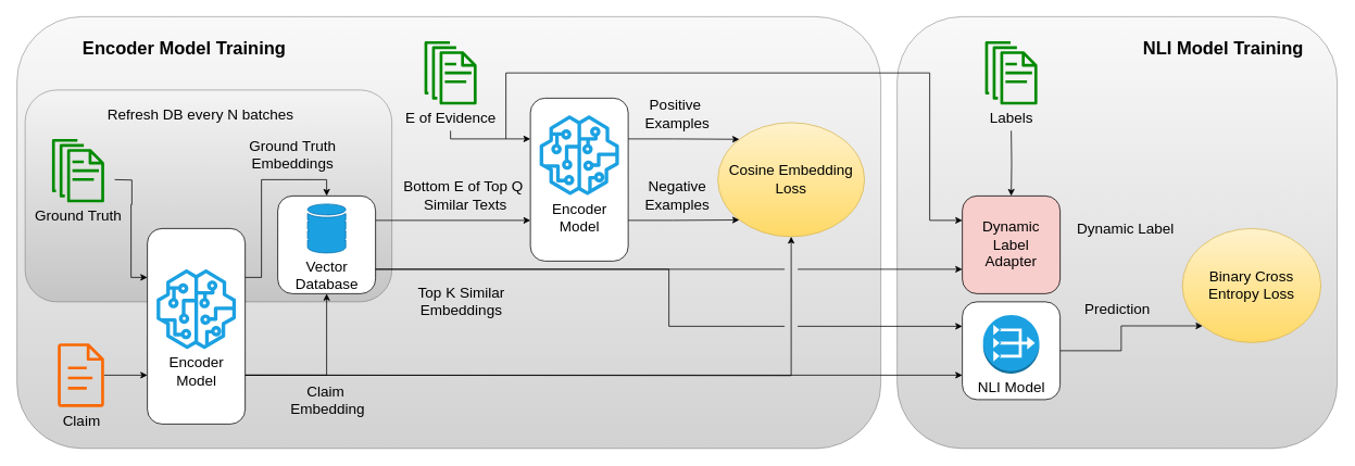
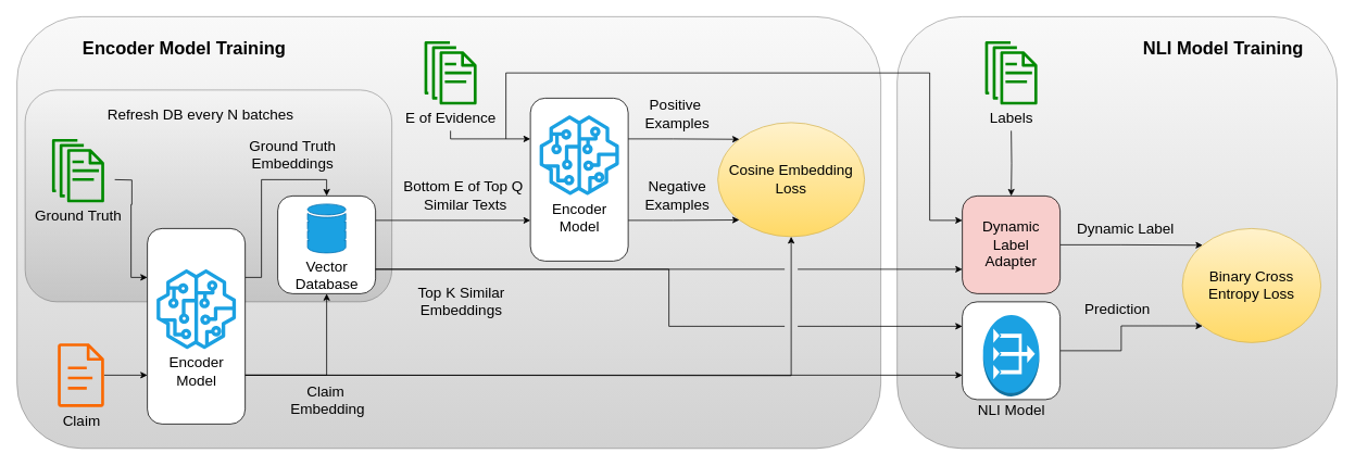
  <mxCell id="0" />
  <mxCell id="1" parent="0" />
  <mxCell id="2" value="" style="rounded=1;whiteSpace=wrap;html=1;fillColor=#f5f5f5;gradientColor=#b3b3b3;strokeColor=#666666;opacity=60;glass=0;shadow=0;" vertex="1" parent="1"><mxGeometry x="1100" y="20" width="540" height="530" as="geometry" /></mxCell>
  <mxCell id="3" value="" style="rounded=1;whiteSpace=wrap;html=1;fillColor=#f5f5f5;gradientColor=#b3b3b3;strokeColor=#666666;opacity=60;glass=0;shadow=0;" vertex="1" parent="1"><mxGeometry x="20" y="20" width="1060" height="530" as="geometry" /></mxCell>
  <mxCell id="4" value="" style="rounded=1;whiteSpace=wrap;html=1;fillColor=#f5f5f5;strokeColor=#666666;opacity=60;glass=0;shadow=0;gradientColor=#b3b3b3;gradientDirection=south;" vertex="1" parent="1"><mxGeometry x="30" y="110" width="450" height="260" as="geometry" /></mxCell>
  <mxCell id="5" style="edgeStyle=orthogonalEdgeStyle;rounded=0;orthogonalLoop=1;jettySize=auto;html=1;entryX=0;entryY=0.75;entryDx=0;entryDy=0;exitX=1;exitY=0.75;exitDx=0;exitDy=0;" edge="1" parent="1" source="9" target="12"><mxGeometry relative="1" as="geometry"><mxPoint x="300" y="480" as="sourcePoint" /><mxPoint x="1650" y="480" as="targetPoint" /></mxGeometry></mxCell>
  <mxCell id="6" value="&lt;div style=&quot;font-size: 18px;&quot;&gt;&lt;font style=&quot;font-size: 18px;&quot;&gt;Claim&amp;nbsp;&lt;/font&gt;&lt;/div&gt;&lt;div style=&quot;font-size: 18px;&quot;&gt;&lt;font style=&quot;font-size: 18px;&quot;&gt;Embedding&lt;/font&gt;&lt;/div&gt;" style="edgeLabel;html=1;align=center;verticalAlign=middle;resizable=0;points=[];labelBackgroundColor=none;" vertex="1" connectable="0" parent="5"><mxGeometry x="-0.439" y="3" relative="1" as="geometry"><mxPoint x="-147" y="33" as="offset" /></mxGeometry></mxCell>
  <mxCell id="7" style="edgeStyle=orthogonalEdgeStyle;rounded=0;orthogonalLoop=1;jettySize=auto;html=1;exitX=1;exitY=0.25;exitDx=0;exitDy=0;entryX=0.5;entryY=0;entryDx=0;entryDy=0;" edge="1" parent="1" source="9" target="14"><mxGeometry relative="1" as="geometry" /></mxCell>
  <mxCell id="8" style="edgeStyle=orthogonalEdgeStyle;rounded=0;orthogonalLoop=1;jettySize=auto;html=1;exitX=1;exitY=0.75;exitDx=0;exitDy=0;entryX=0.5;entryY=1;entryDx=0;entryDy=0;" edge="1" parent="1" source="9" target="14"><mxGeometry relative="1" as="geometry" /></mxCell>
  <mxCell id="9" value="" style="rounded=1;whiteSpace=wrap;html=1;" vertex="1" parent="1"><mxGeometry y="280" width="120" height="240" as="geometry" x="180" /></mxCell>
  <mxCell id="10" style="edgeStyle=orthogonalEdgeStyle;rounded=0;orthogonalLoop=1;jettySize=auto;html=1;entryX=0;entryY=1;entryDx=0;entryDy=0;" edge="1" parent="1" source="12" target="41"><mxGeometry relative="1" as="geometry"><mxPoint x="1410" y="430" as="targetPoint" /></mxGeometry></mxCell>
  <mxCell id="11" value="&lt;font style=&quot;font-size: 18px;&quot;&gt;Prediction&lt;/font&gt;" style="edgeLabel;html=1;align=center;verticalAlign=middle;resizable=0;points=[];labelBackgroundColor=none;" vertex="1" connectable="0" parent="10"><mxGeometry x="0.731" y="-1" relative="1" as="geometry"><mxPoint x="-78" y="-22" as="offset" /></mxGeometry></mxCell>
  <mxCell id="12" value="" style="rounded=1;whiteSpace=wrap;html=1;" vertex="1" parent="1"><mxGeometry x="1180" y="370" width="120" height="120" as="geometry" /></mxCell>
  <mxCell id="13" style="edgeStyle=orthogonalEdgeStyle;rounded=0;orthogonalLoop=1;jettySize=auto;html=1;exitX=1;exitY=0.25;exitDx=0;exitDy=0;entryX=0;entryY=0.75;entryDx=0;entryDy=0;" edge="1" parent="1" source="14" target="33"><mxGeometry relative="1" as="geometry"><mxPoint x="620" y="270" as="targetPoint" /></mxGeometry></mxCell>
  <mxCell id="14" value="" style="rounded=1;whiteSpace=wrap;html=1;" vertex="1" parent="1"><mxGeometry x="340" width="120" height="120" as="geometry" y="240" /></mxCell>
  <mxCell id="15" value="&lt;div style=&quot;font-size: 18px;&quot;&gt;&lt;font style=&quot;font-size: 18px;&quot; color=&quot;#000000&quot;&gt;Encoder&lt;/font&gt;&lt;/div&gt;&lt;div style=&quot;font-size: 18px;&quot;&gt;&lt;font style=&quot;font-size: 18px;&quot; color=&quot;#000000&quot;&gt;Model&lt;/font&gt;&lt;/div&gt;" style="sketch=0;outlineConnect=0;fontColor=#ffffff;fillColor=#1ba1e2;strokeColor=#006EAF;dashed=0;verticalLabelPosition=bottom;verticalAlign=top;align=center;html=1;fontSize=12;fontStyle=0;aspect=fixed;pointerEvents=1;shape=mxgraph.aws4.sagemaker_model;" vertex="1" parent="1"><mxGeometry x="191" y="330" width="98" height="98" as="geometry" /></mxCell>
- <mxCell id="16" value="&lt;font style=&quot;font-size: 18px;&quot; color=&quot;#000000&quot;&gt;NLI Model&lt;br&gt;&lt;/font&gt;" style="outlineConnect=0;dashed=0;verticalLabelPosition=bottom;verticalAlign=top;align=center;html=1;shape=mxgraph.aws3.vpc_nat_gateway;fillColor=#1ba1e2;strokeColor=#006EAF;fontColor=#ffffff;" vertex="1" parent="1"><mxGeometry x="1205.5" y="386" width="69" height="72" as="geometry" /></mxCell>
+ <mxCell id="16" value="&lt;font style=&quot;font-size: 18px;&quot; color=&quot;#000000&quot;&gt;NLI Model&lt;br&gt;&lt;/font&gt;" style="outlineConnect=0;dashed=0;verticalLabelPosition=bottom;verticalAlign=top;align=center;html=1;shape=mxgraph.aws3.vpc_nat_gateway;fillColor=#1ba1e2;strokeColor=#006EAF;fontColor=#ffffff;" vertex="1" parent="1"><mxGeometry x="1205.5" y="386" width="69" height="100" as="geometry" /></mxCell>
  <mxCell id="17" style="edgeStyle=orthogonalEdgeStyle;rounded=0;orthogonalLoop=1;jettySize=auto;html=1;entryX=0;entryY=0.75;entryDx=0;entryDy=0;" edge="1" parent="1" source="18" target="9"><mxGeometry relative="1" as="geometry" /></mxCell>
  <mxCell id="18" value="&lt;font style=&quot;font-size: 18px;&quot; color=&quot;#000000&quot;&gt;Claim&lt;/font&gt;" style="sketch=0;outlineConnect=0;fillColor=#fa6800;strokeColor=#C73500;dashed=0;verticalLabelPosition=bottom;verticalAlign=top;align=center;html=1;fontSize=12;fontStyle=0;aspect=fixed;pointerEvents=1;shape=mxgraph.aws4.document;fontColor=#000000;" vertex="1" parent="1"><mxGeometry x="70" y="421" width="57" height="78" as="geometry" /></mxCell>
  <mxCell id="19" style="edgeStyle=orthogonalEdgeStyle;rounded=0;orthogonalLoop=1;jettySize=auto;html=1;entryX=0;entryY=0.25;entryDx=0;entryDy=0;" edge="1" parent="1" target="9"><mxGeometry relative="1" as="geometry"><mxPoint x="140" y="220" as="sourcePoint" /><mxPoint y="220.059" as="targetPoint" x="180" /></mxGeometry></mxCell>
  <mxCell id="20" value="&lt;font style=&quot;font-size: 18px;&quot;&gt;&lt;font style=&quot;font-size: 18px;&quot; color=&quot;#000000&quot;&gt;Ground Truth&lt;/font&gt;&lt;br&gt;&lt;/font&gt;" style="sketch=0;outlineConnect=0;dashed=0;verticalLabelPosition=bottom;verticalAlign=top;align=center;html=1;fontSize=12;fontStyle=0;aspect=fixed;pointerEvents=1;shape=mxgraph.aws4.documents;fillColor=#008a00;strokeColor=#005700;fontColor=#ffffff;" vertex="1" parent="1"><mxGeometry x="63" y="170" width="64" height="78" as="geometry" /></mxCell>
  <mxCell id="21" value="&lt;div style=&quot;font-size: 18px;&quot;&gt;&lt;font style=&quot;font-size: 18px;&quot; color=&quot;#000000&quot;&gt;Vector&lt;/font&gt;&lt;/div&gt;&lt;div style=&quot;font-size: 18px;&quot;&gt;&lt;font style=&quot;font-size: 18px;&quot; color=&quot;#000000&quot;&gt;Database&lt;/font&gt;&lt;/div&gt;" style="sketch=0;html=1;aspect=fixed;strokeColor=#006EAF;shadow=0;fillColor=#1ba1e2;verticalAlign=top;labelPosition=center;verticalLabelPosition=bottom;shape=mxgraph.gcp2.database_2;fontColor=#ffffff;" vertex="1" parent="1"><mxGeometry x="376.6" y="250" width="46.8" height="60" as="geometry" /></mxCell>
  <mxCell id="22" value="&lt;div style=&quot;font-size: 18px;&quot;&gt;&lt;font style=&quot;font-size: 18px;&quot;&gt;Top K Similar&lt;/font&gt;&lt;/div&gt;&lt;div style=&quot;font-size: 18px;&quot;&gt;&lt;font style=&quot;font-size: 18px;&quot;&gt;Embeddings&lt;br&gt;&lt;/font&gt;&lt;/div&gt;" style="text;html=1;align=center;verticalAlign=middle;resizable=0;points=[];autosize=1;strokeColor=none;fillColor=none;" vertex="1" parent="1"><mxGeometry x="500" y="340" width="130" height="60" as="geometry" /></mxCell>
  <mxCell id="23" value="&lt;font style=&quot;font-size: 18px;&quot;&gt;Refresh DB every N batches&lt;/font&gt;" style="text;html=1;align=center;verticalAlign=middle;resizable=0;points=[];autosize=1;strokeColor=none;fillColor=none;" vertex="1" parent="1"><mxGeometry x="120" y="120" width="250" height="40" as="geometry" /></mxCell>
  <mxCell id="24" value="&lt;font style=&quot;font-size: 19px;&quot;&gt;&lt;b style=&quot;font-size: 22px;&quot;&gt;&lt;font style=&quot;font-size: 22px;&quot;&gt;Encoder Model Training&lt;br&gt;&lt;/font&gt;&lt;/b&gt;&lt;/font&gt;" style="text;html=1;align=center;verticalAlign=middle;resizable=0;points=[];autosize=1;strokeColor=none;fillColor=none;" vertex="1" parent="1"><mxGeometry x="90" y="40" width="270" height="40" as="geometry" /></mxCell>
  <mxCell id="25" value="&lt;div style=&quot;font-size: 18px;&quot;&gt;&lt;font style=&quot;font-size: 18px;&quot;&gt;Ground Truth&lt;/font&gt;&lt;/div&gt;&lt;div style=&quot;font-size: 18px;&quot;&gt;&lt;font style=&quot;font-size: 18px;&quot;&gt;&lt;font style=&quot;font-size: 18px;&quot;&gt;Embeddings&lt;/font&gt;&lt;font style=&quot;font-size: 18px;&quot;&gt;&lt;br&gt;&lt;/font&gt;&lt;/font&gt;&lt;/div&gt;" style="text;html=1;align=center;verticalAlign=middle;resizable=0;points=[];autosize=1;strokeColor=none;fillColor=none;" vertex="1" parent="1"><mxGeometry x="293.4" y="160" width="130" height="60" as="geometry" /></mxCell>
  <mxCell id="26" value="&lt;div style=&quot;font-size: 18px;&quot;&gt;&lt;font style=&quot;font-size: 18px;&quot;&gt;Bottom E of Top Q&amp;nbsp;&lt;/font&gt;&lt;/div&gt;&lt;div style=&quot;font-size: 18px;&quot;&gt;&lt;font style=&quot;font-size: 18px;&quot;&gt;Similar&lt;font style=&quot;font-size: 18px;&quot;&gt; Texts&lt;/font&gt;&lt;font style=&quot;font-size: 18px;&quot;&gt;&lt;br&gt;&lt;/font&gt;&lt;/font&gt;&lt;/div&gt;" style="text;html=1;align=center;verticalAlign=middle;resizable=0;points=[];autosize=1;strokeColor=none;fillColor=none;" vertex="1" parent="1"><mxGeometry x="480" y="210" width="180" height="60" as="geometry" /></mxCell>
  <mxCell id="27" style="edgeStyle=orthogonalEdgeStyle;rounded=0;orthogonalLoop=1;jettySize=auto;html=1;entryX=0;entryY=0.25;entryDx=0;entryDy=0;" edge="1" parent="1" target="33"><mxGeometry relative="1" as="geometry"><mxPoint x="552" y="160" as="sourcePoint" /><Array as="points"><mxPoint x="552" y="170" /></Array></mxGeometry></mxCell>
  <mxCell id="28" style="edgeStyle=orthogonalEdgeStyle;rounded=0;orthogonalLoop=1;jettySize=auto;html=1;entryX=0;entryY=0.25;entryDx=0;entryDy=0;" edge="1" parent="1" target="40"><mxGeometry relative="1" as="geometry"><mxPoint x="620" y="170" as="sourcePoint" /><Array as="points"><mxPoint x="620" y="89" /><mxPoint x="1140" y="89" /><mxPoint x="1140" y="270" /></Array></mxGeometry></mxCell>
  <mxCell id="29" value="&lt;font style=&quot;font-size: 18px;&quot; color=&quot;#000000&quot;&gt;E of Evidence&lt;/font&gt;" style="sketch=0;outlineConnect=0;dashed=0;verticalLabelPosition=bottom;verticalAlign=top;align=center;html=1;fontSize=12;fontStyle=0;aspect=fixed;pointerEvents=1;shape=mxgraph.aws4.documents;fillColor=#008a00;strokeColor=#005700;fontColor=#ffffff;" vertex="1" parent="1"><mxGeometry x="520" y="50" width="64" height="78" as="geometry" /></mxCell>
  <mxCell id="30" value="&lt;div style=&quot;font-size: 18px;&quot;&gt;&lt;font style=&quot;font-size: 18px;&quot;&gt;Cosine Embedding&lt;/font&gt;&lt;/div&gt;&lt;div style=&quot;font-size: 18px;&quot;&gt;&lt;font style=&quot;font-size: 18px;&quot;&gt;Loss&lt;/font&gt;&lt;br&gt;&lt;/div&gt;" style="ellipse;whiteSpace=wrap;html=1;fillColor=#fff2cc;gradientColor=#ffd966;strokeColor=#d6b656;" vertex="1" parent="1"><mxGeometry x="880" y="150" width="180" height="140" as="geometry" /></mxCell>
  <mxCell id="31" style="edgeStyle=orthogonalEdgeStyle;rounded=0;orthogonalLoop=1;jettySize=auto;html=1;exitX=1;exitY=0.25;exitDx=0;exitDy=0;entryX=0;entryY=0;entryDx=0;entryDy=0;" edge="1" parent="1" source="33" target="30"><mxGeometry relative="1" as="geometry" /></mxCell>
  <mxCell id="32" style="edgeStyle=orthogonalEdgeStyle;rounded=0;orthogonalLoop=1;jettySize=auto;html=1;exitX=1;exitY=0.75;exitDx=0;exitDy=0;entryX=0;entryY=1;entryDx=0;entryDy=0;" edge="1" parent="1" source="33" target="30"><mxGeometry relative="1" as="geometry" /></mxCell>
  <mxCell id="33" value="" style="rounded=1;whiteSpace=wrap;html=1;" vertex="1" parent="1"><mxGeometry x="650" y="120" width="120" height="200" as="geometry" /></mxCell>
  <mxCell id="34" value="&lt;div style=&quot;font-size: 18px;&quot;&gt;&lt;font style=&quot;font-size: 18px;&quot; color=&quot;#000000&quot;&gt;Encoder&lt;/font&gt;&lt;/div&gt;&lt;div style=&quot;font-size: 18px;&quot;&gt;&lt;font style=&quot;font-size: 18px;&quot; color=&quot;#000000&quot;&gt;Model&lt;/font&gt;&lt;/div&gt;" style="sketch=0;outlineConnect=0;fontColor=#ffffff;fillColor=#1ba1e2;strokeColor=#006EAF;dashed=0;verticalLabelPosition=bottom;verticalAlign=top;align=center;html=1;fontSize=12;fontStyle=0;aspect=fixed;pointerEvents=1;shape=mxgraph.aws4.sagemaker_model;" vertex="1" parent="1"><mxGeometry x="661" y="141" width="98" height="98" as="geometry" /></mxCell>
  <mxCell id="35" value="&lt;div&gt;&lt;font style=&quot;font-size: 18px;&quot;&gt;Positive&amp;nbsp;&lt;/font&gt;&lt;/div&gt;&lt;div&gt;&lt;font style=&quot;font-size: 18px;&quot;&gt;Examples&lt;/font&gt;&lt;/div&gt;" style="text;html=1;align=center;verticalAlign=middle;resizable=0;points=[];autosize=1;strokeColor=none;fillColor=none;" vertex="1" parent="1"><mxGeometry x="780" y="110" width="100" height="60" as="geometry" /></mxCell>
  <mxCell id="36" value="&lt;div&gt;&lt;font style=&quot;font-size: 18px;&quot;&gt;Negative&lt;/font&gt;&lt;/div&gt;&lt;div&gt;&lt;font style=&quot;font-size: 18px;&quot;&gt;Examples&lt;/font&gt;&lt;/div&gt;" style="text;html=1;align=center;verticalAlign=middle;resizable=0;points=[];autosize=1;strokeColor=none;fillColor=none;" vertex="1" parent="1"><mxGeometry x="780" y="210" width="100" height="60" as="geometry" /></mxCell>
  <mxCell id="37" style="edgeStyle=orthogonalEdgeStyle;rounded=0;orthogonalLoop=1;jettySize=auto;html=1;entryX=0.5;entryY=0;entryDx=0;entryDy=0;" edge="1" parent="1" target="40"><mxGeometry relative="1" as="geometry"><mxPoint x="1240" y="160" as="sourcePoint" /></mxGeometry></mxCell>
  <mxCell id="38" value="&lt;font style=&quot;font-size: 18px;&quot; color=&quot;#000000&quot;&gt;Labels&lt;/font&gt;" style="sketch=0;outlineConnect=0;dashed=0;verticalLabelPosition=bottom;verticalAlign=top;align=center;html=1;fontSize=12;fontStyle=0;aspect=fixed;pointerEvents=1;shape=mxgraph.aws4.documents;fillColor=#008a00;strokeColor=#005700;fontColor=#ffffff;" vertex="1" parent="1"><mxGeometry x="1208" y="50" width="64" height="78" as="geometry" /></mxCell>
+ <mxCell id="39" style="edgeStyle=orthogonalEdgeStyle;rounded=0;orthogonalLoop=1;jettySize=auto;html=1;entryX=0;entryY=0;entryDx=0;entryDy=0;" edge="1" parent="1" source="40" target="41"><mxGeometry relative="1" as="geometry"><mxPoint x="1480" y="300" as="targetPoint" /></mxGeometry></mxCell>
  <mxCell id="40" value="&lt;div&gt;&lt;font style=&quot;font-size: 18px;&quot;&gt;Dynamic Label&lt;/font&gt;&lt;/div&gt;&lt;div&gt;&lt;font style=&quot;font-size: 18px;&quot;&gt;Adapter&lt;/font&gt;&lt;/div&gt;" style="rounded=1;whiteSpace=wrap;html=1;fillColor=#f8cecc;" vertex="1" parent="1"><mxGeometry x="1180" width="120" height="120" as="geometry" y="240" /></mxCell>
  <mxCell id="41" value="&lt;div style=&quot;font-size: 18px;&quot;&gt;&lt;font style=&quot;font-size: 18px;&quot;&gt;Binary Cross&lt;/font&gt;&lt;/div&gt;&lt;div style=&quot;font-size: 18px;&quot;&gt;&lt;font style=&quot;font-size: 18px;&quot;&gt;&lt;font style=&quot;font-size: 18px;&quot;&gt;Entropy Loss&lt;/font&gt;&lt;font style=&quot;font-size: 18px;&quot;&gt;&lt;br&gt;&lt;/font&gt;&lt;/font&gt;&lt;/div&gt;" style="ellipse;whiteSpace=wrap;html=1;fillColor=#fff2cc;gradientColor=#ffd966;strokeColor=#d6b656;" vertex="1" parent="1"><mxGeometry x="1450" y="280" width="170" height="140" as="geometry" /></mxCell>
  <mxCell id="42" value="&lt;font style=&quot;font-size: 18px;&quot;&gt;Dynamic Label&lt;br&gt;&lt;/font&gt;" style="text;html=1;align=center;verticalAlign=middle;resizable=0;points=[];autosize=1;strokeColor=none;fillColor=none;" vertex="1" parent="1"><mxGeometry x="1310" y="260" width="140" height="40" as="geometry" /></mxCell>
  <mxCell id="43" value="&lt;font style=&quot;font-size: 19px;&quot;&gt;&lt;b style=&quot;font-size: 22px;&quot;&gt;&lt;font style=&quot;font-size: 22px;&quot;&gt;NLI Model Training&lt;br&gt;&lt;/font&gt;&lt;/b&gt;&lt;/font&gt;" style="text;whiteSpace=wrap;html=1;" vertex="1" parent="1"><mxGeometry x="1400" y="40" width="220" height="50" as="geometry" /></mxCell>
  <mxCell id="44" style="edgeStyle=orthogonalEdgeStyle;rounded=0;orthogonalLoop=1;jettySize=auto;html=1;entryX=0.5;entryY=1;entryDx=0;entryDy=0;jumpStyle=none;jumpSize=14;" edge="1" parent="1" target="30"><mxGeometry relative="1" as="geometry"><mxPoint x="300" y="460" as="sourcePoint" /></mxGeometry></mxCell>
  <mxCell id="45" style="edgeStyle=orthogonalEdgeStyle;rounded=0;orthogonalLoop=1;jettySize=auto;html=1;exitX=1;exitY=0.75;exitDx=0;exitDy=0;entryX=0;entryY=0.25;entryDx=0;entryDy=0;jumpStyle=gap;jumpSize=16;" edge="1" parent="1" source="14" target="12"><mxGeometry relative="1" as="geometry"><mxPoint x="650" y="329" as="targetPoint" /></mxGeometry></mxCell>
  <mxCell id="46" style="edgeStyle=orthogonalEdgeStyle;rounded=0;orthogonalLoop=1;jettySize=auto;html=1;exitX=1;exitY=0.75;exitDx=0;exitDy=0;entryX=0;entryY=0.75;entryDx=0;entryDy=0;jumpStyle=gap;jumpSize=16;" edge="1" parent="1" source="14" target="40"><mxGeometry relative="1" as="geometry"><mxPoint x="1190" y="330" as="targetPoint" /><Array as="points" /></mxGeometry></mxCell>
